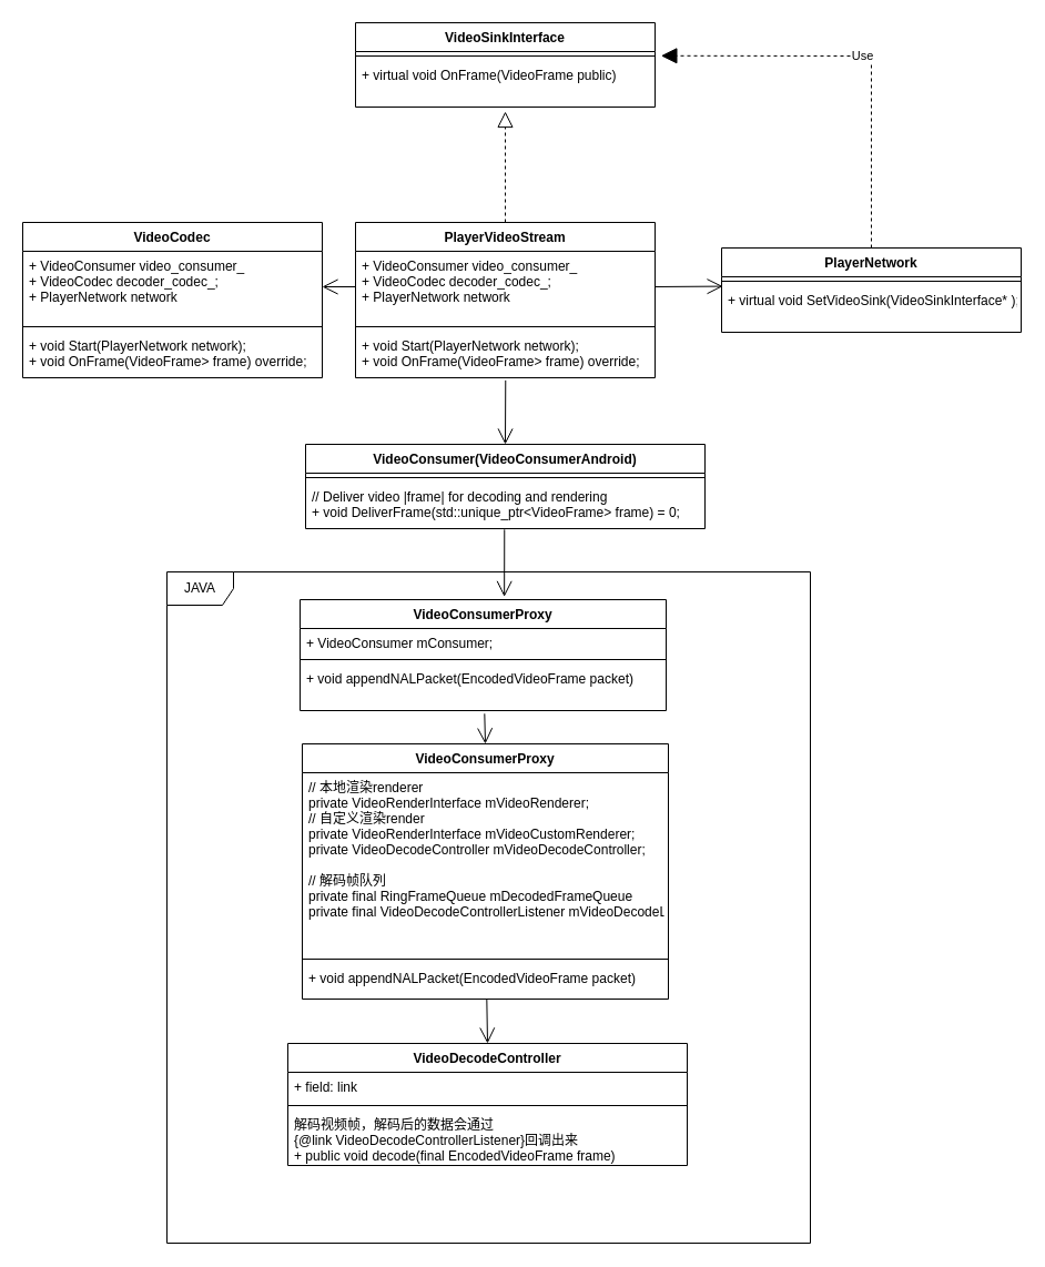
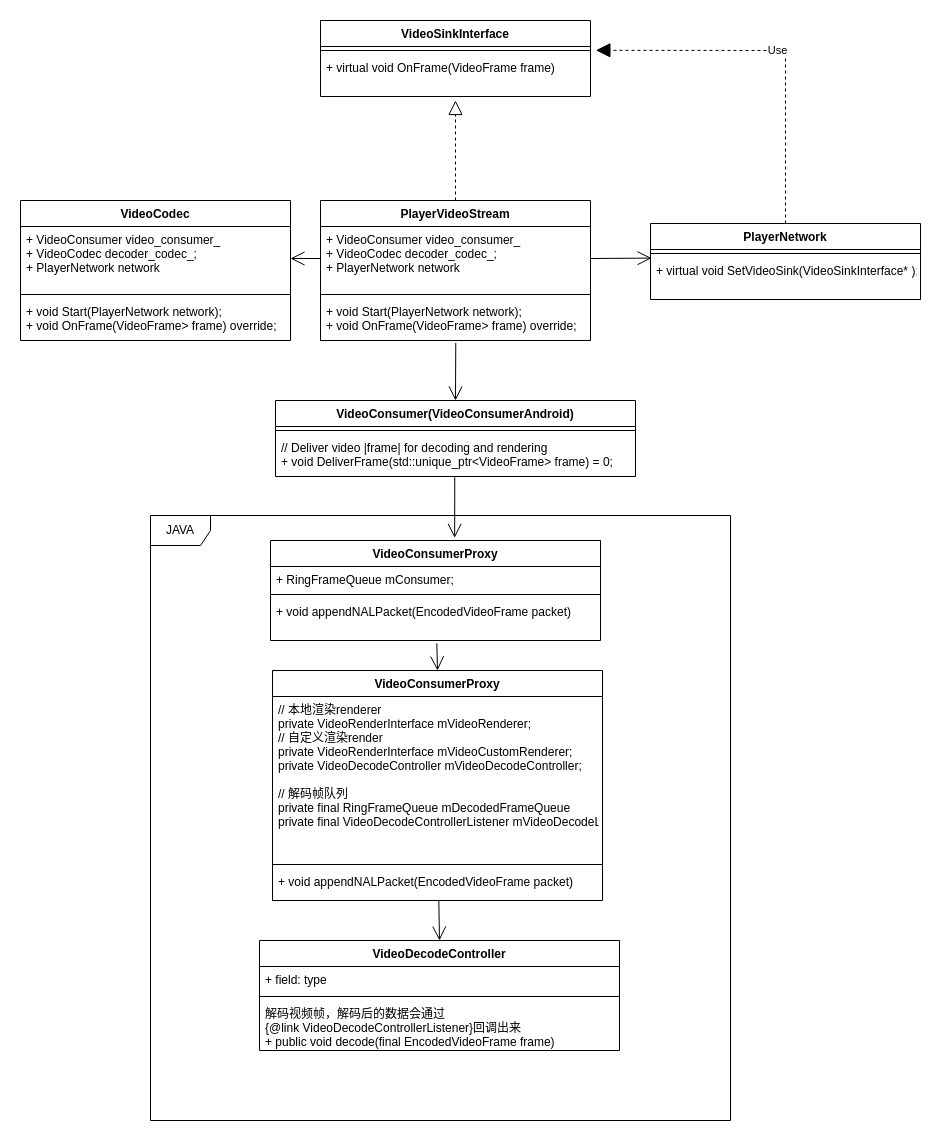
  <mxCell id="0" />
  <mxCell id="1" parent="0" />
  <mxCell id="2" value="JAVA" style="shape=umlFrame;whiteSpace=wrap;html=1;" vertex="1" parent="1"><mxGeometry x="150" y="515" width="580" height="605" as="geometry" /></mxCell>
  <mxCell id="3" value="PlayerVideoStream" style="swimlane;fontStyle=1;align=center;verticalAlign=top;childLayout=stackLayout;horizontal=1;startSize=26;horizontalStack=0;resizeParent=1;resizeParentMax=0;resizeLast=0;collapsible=1;marginBottom=0;" vertex="1" parent="1"><mxGeometry x="320" y="200" width="270" height="140" as="geometry" /></mxCell>
  <mxCell id="4" value="+ VideoConsumer video_consumer_&#10;+ VideoCodec decoder_codec_;&#10;+ PlayerNetwork network" style="text;strokeColor=none;fillColor=none;align=left;verticalAlign=top;spacingLeft=4;spacingRight=4;overflow=hidden;rotatable=0;points=[[0,0.5],[1,0.5]];portConstraint=eastwest;" vertex="1" parent="3"><mxGeometry y="26" width="270" height="64" as="geometry" /></mxCell>
  <mxCell id="5" value="" style="line;strokeWidth=1;fillColor=none;align=left;verticalAlign=middle;spacingTop=-1;spacingLeft=3;spacingRight=3;rotatable=0;labelPosition=right;points=[];portConstraint=eastwest;" vertex="1" parent="3"><mxGeometry y="90" width="270" height="8" as="geometry" /></mxCell>
  <mxCell id="6" value="+ void Start(PlayerNetwork network);&#10;+ void OnFrame(VideoFrame&gt; frame) override;" style="text;strokeColor=none;fillColor=none;align=left;verticalAlign=top;spacingLeft=4;spacingRight=4;overflow=hidden;rotatable=0;points=[[0,0.5],[1,0.5]];portConstraint=eastwest;" vertex="1" parent="3"><mxGeometry y="98" width="270" height="42" as="geometry" /></mxCell>
  <mxCell id="7" value="VideoSinkInterface" style="swimlane;fontStyle=1;align=center;verticalAlign=top;childLayout=stackLayout;horizontal=1;startSize=26;horizontalStack=0;resizeParent=1;resizeParentMax=0;resizeLast=0;collapsible=1;marginBottom=0;" vertex="1" parent="1"><mxGeometry x="320" y="20" width="270" height="76" as="geometry" /></mxCell>
  <mxCell id="8" value="" style="line;strokeWidth=1;fillColor=none;align=left;verticalAlign=middle;spacingTop=-1;spacingLeft=3;spacingRight=3;rotatable=0;labelPosition=right;points=[];portConstraint=eastwest;" vertex="1" parent="7"><mxGeometry y="26" width="270" height="8" as="geometry" /></mxCell>
- <mxCell id="9" value="+ virtual void OnFrame(VideoFrame public)" style="text;strokeColor=none;fillColor=none;align=left;verticalAlign=top;spacingLeft=4;spacingRight=4;overflow=hidden;rotatable=0;points=[[0,0.5],[1,0.5]];portConstraint=eastwest;" vertex="1" parent="7"><mxGeometry y="34" width="270" height="42" as="geometry" /></mxCell>
+ <mxCell id="9" value="+ virtual void OnFrame(VideoFrame frame)" style="text;strokeColor=none;fillColor=none;align=left;verticalAlign=top;spacingLeft=4;spacingRight=4;overflow=hidden;rotatable=0;points=[[0,0.5],[1,0.5]];portConstraint=eastwest;" vertex="1" parent="7"><mxGeometry y="34" width="270" height="42" as="geometry" /></mxCell>
  <mxCell id="10" value="" style="endArrow=block;dashed=1;endFill=0;endSize=12;html=1;rounded=0;exitX=0.5;exitY=0;exitDx=0;exitDy=0;" edge="1" parent="1" source="3"><mxGeometry width="160" relative="1" as="geometry"><mxPoint x="230" y="250" as="sourcePoint" /><mxPoint x="455" y="100" as="targetPoint" /></mxGeometry></mxCell>
  <mxCell id="11" value="PlayerNetwork" style="swimlane;fontStyle=1;align=center;verticalAlign=top;childLayout=stackLayout;horizontal=1;startSize=26;horizontalStack=0;resizeParent=1;resizeParentMax=0;resizeLast=0;collapsible=1;marginBottom=0;" vertex="1" parent="1"><mxGeometry x="650" y="223" width="270" height="76" as="geometry" /></mxCell>
  <mxCell id="12" value="" style="line;strokeWidth=1;fillColor=none;align=left;verticalAlign=middle;spacingTop=-1;spacingLeft=3;spacingRight=3;rotatable=0;labelPosition=right;points=[];portConstraint=eastwest;" vertex="1" parent="11"><mxGeometry y="26" width="270" height="8" as="geometry" /></mxCell>
  <mxCell id="13" value="+ virtual void SetVideoSink(VideoSinkInterface* );" style="text;strokeColor=none;fillColor=none;align=left;verticalAlign=top;spacingLeft=4;spacingRight=4;overflow=hidden;rotatable=0;points=[[0,0.5],[1,0.5]];portConstraint=eastwest;" vertex="1" parent="11"><mxGeometry y="34" width="270" height="42" as="geometry" /></mxCell>
  <mxCell id="14" value="" style="endArrow=open;endFill=1;endSize=12;html=1;rounded=0;exitX=1;exitY=0.5;exitDx=0;exitDy=0;entryX=0.004;entryY=0.014;entryDx=0;entryDy=0;entryPerimeter=0;" edge="1" parent="1" source="4" target="13"><mxGeometry width="160" relative="1" as="geometry"><mxPoint x="420" y="250" as="sourcePoint" /><mxPoint x="650" y="248" as="targetPoint" /></mxGeometry></mxCell>
  <mxCell id="15" value="Use" style="endArrow=block;endSize=12;dashed=1;html=1;rounded=0;exitX=0.5;exitY=0;exitDx=0;exitDy=0;entryX=1.02;entryY=-0.1;entryDx=0;entryDy=0;entryPerimeter=0;" edge="1" parent="1" source="11" target="9"><mxGeometry width="160" relative="1" as="geometry"><mxPoint x="650" y="250" as="sourcePoint" /><mxPoint x="810" y="250" as="targetPoint" /><Array as="points"><mxPoint x="785" y="50" /></Array></mxGeometry></mxCell>
  <mxCell id="16" value="VideoCodec" style="swimlane;fontStyle=1;align=center;verticalAlign=top;childLayout=stackLayout;horizontal=1;startSize=26;horizontalStack=0;resizeParent=1;resizeParentMax=0;resizeLast=0;collapsible=1;marginBottom=0;" vertex="1" parent="1"><mxGeometry x="20" y="200" width="270" height="140" as="geometry" /></mxCell>
  <mxCell id="17" value="+ VideoConsumer video_consumer_&#10;+ VideoCodec decoder_codec_;&#10;+ PlayerNetwork network" style="text;strokeColor=none;fillColor=none;align=left;verticalAlign=top;spacingLeft=4;spacingRight=4;overflow=hidden;rotatable=0;points=[[0,0.5],[1,0.5]];portConstraint=eastwest;" vertex="1" parent="16"><mxGeometry y="26" width="270" height="64" as="geometry" /></mxCell>
  <mxCell id="18" value="" style="line;strokeWidth=1;fillColor=none;align=left;verticalAlign=middle;spacingTop=-1;spacingLeft=3;spacingRight=3;rotatable=0;labelPosition=right;points=[];portConstraint=eastwest;" vertex="1" parent="16"><mxGeometry y="90" width="270" height="8" as="geometry" /></mxCell>
  <mxCell id="19" value="+ void Start(PlayerNetwork network);&#10;+ void OnFrame(VideoFrame&gt; frame) override;" style="text;strokeColor=none;fillColor=none;align=left;verticalAlign=top;spacingLeft=4;spacingRight=4;overflow=hidden;rotatable=0;points=[[0,0.5],[1,0.5]];portConstraint=eastwest;" vertex="1" parent="16"><mxGeometry y="98" width="270" height="42" as="geometry" /></mxCell>
  <mxCell id="20" value="VideoConsumer(VideoConsumerAndroid)" style="swimlane;fontStyle=1;align=center;verticalAlign=top;childLayout=stackLayout;horizontal=1;startSize=26;horizontalStack=0;resizeParent=1;resizeParentMax=0;resizeLast=0;collapsible=1;marginBottom=0;" vertex="1" parent="1"><mxGeometry x="275" y="400" width="360" height="76" as="geometry" /></mxCell>
  <mxCell id="21" value="" style="line;strokeWidth=1;fillColor=none;align=left;verticalAlign=middle;spacingTop=-1;spacingLeft=3;spacingRight=3;rotatable=0;labelPosition=right;points=[];portConstraint=eastwest;" vertex="1" parent="20"><mxGeometry y="26" width="360" height="8" as="geometry" /></mxCell>
  <mxCell id="22" value=" // Deliver video |frame| for decoding and rendering&#10;+ void DeliverFrame(std::unique_ptr&lt;VideoFrame&gt; frame) = 0;" style="text;strokeColor=none;fillColor=none;align=left;verticalAlign=top;spacingLeft=4;spacingRight=4;overflow=hidden;rotatable=0;points=[[0,0.5],[1,0.5]];portConstraint=eastwest;" vertex="1" parent="20"><mxGeometry y="34" width="360" height="42" as="geometry" /></mxCell>
  <mxCell id="23" value="" style="endArrow=open;endFill=1;endSize=12;html=1;rounded=0;exitX=0;exitY=0.5;exitDx=0;exitDy=0;" edge="1" parent="1" source="4" target="17"><mxGeometry width="160" relative="1" as="geometry"><mxPoint x="300" y="310" as="sourcePoint" /><mxPoint x="460" y="310" as="targetPoint" /></mxGeometry></mxCell>
  <mxCell id="24" value="" style="endArrow=open;endFill=1;endSize=12;html=1;rounded=0;entryX=0.5;entryY=0;entryDx=0;entryDy=0;exitX=0.501;exitY=1.057;exitDx=0;exitDy=0;exitPerimeter=0;" edge="1" parent="1" source="6" target="20"><mxGeometry width="160" relative="1" as="geometry"><mxPoint x="300" y="310" as="sourcePoint" /><mxPoint x="460" y="310" as="targetPoint" /></mxGeometry></mxCell>
  <mxCell id="25" value="VideoConsumerProxy" style="swimlane;fontStyle=1;align=center;verticalAlign=top;childLayout=stackLayout;horizontal=1;startSize=26;horizontalStack=0;resizeParent=1;resizeParentMax=0;resizeLast=0;collapsible=1;marginBottom=0;" vertex="1" parent="1"><mxGeometry x="270" y="540" width="330" height="100" as="geometry" /></mxCell>
- <mxCell id="26" value="+ VideoConsumer mConsumer;" style="text;strokeColor=none;fillColor=none;align=left;verticalAlign=top;spacingLeft=4;spacingRight=4;overflow=hidden;rotatable=0;points=[[0,0.5],[1,0.5]];portConstraint=eastwest;" vertex="1" parent="25"><mxGeometry y="26" width="330" height="24" as="geometry" /></mxCell>
+ <mxCell id="26" value="+ RingFrameQueue mConsumer;" style="text;strokeColor=none;fillColor=none;align=left;verticalAlign=top;spacingLeft=4;spacingRight=4;overflow=hidden;rotatable=0;points=[[0,0.5],[1,0.5]];portConstraint=eastwest;" vertex="1" parent="25"><mxGeometry y="26" width="330" height="24" as="geometry" /></mxCell>
  <mxCell id="27" value="" style="line;strokeWidth=1;fillColor=none;align=left;verticalAlign=middle;spacingTop=-1;spacingLeft=3;spacingRight=3;rotatable=0;labelPosition=right;points=[];portConstraint=eastwest;" vertex="1" parent="25"><mxGeometry y="50" width="330" height="8" as="geometry" /></mxCell>
  <mxCell id="28" value="+ void appendNALPacket(EncodedVideoFrame packet)" style="text;strokeColor=none;fillColor=none;align=left;verticalAlign=top;spacingLeft=4;spacingRight=4;overflow=hidden;rotatable=0;points=[[0,0.5],[1,0.5]];portConstraint=eastwest;" vertex="1" parent="25"><mxGeometry y="58" width="330" height="42" as="geometry" /></mxCell>
  <mxCell id="29" value="" style="endArrow=open;endFill=1;endSize=12;html=1;rounded=0;entryX=0.558;entryY=-0.026;entryDx=0;entryDy=0;entryPerimeter=0;exitX=0.498;exitY=1.019;exitDx=0;exitDy=0;exitPerimeter=0;" edge="1" parent="1" source="22" target="25"><mxGeometry width="160" relative="1" as="geometry"><mxPoint x="439" y="470" as="sourcePoint" /><mxPoint x="465" y="410" as="targetPoint" /></mxGeometry></mxCell>
  <mxCell id="30" value="VideoConsumerProxy" style="swimlane;fontStyle=1;align=center;verticalAlign=top;childLayout=stackLayout;horizontal=1;startSize=26;horizontalStack=0;resizeParent=1;resizeParentMax=0;resizeLast=0;collapsible=1;marginBottom=0;" vertex="1" parent="1"><mxGeometry x="272" y="670" width="330" height="230" as="geometry" /></mxCell>
  <mxCell id="31" value="// 本地渲染renderer&#10;private VideoRenderInterface mVideoRenderer;&#10;// 自定义渲染render&#10;private VideoRenderInterface mVideoCustomRenderer;&#10;private VideoDecodeController mVideoDecodeController;&#10;&#10;// 解码帧队列&#10;private final RingFrameQueue mDecodedFrameQueue&#10;private final VideoDecodeControllerListener mVideoDecodeListener" style="text;strokeColor=none;fillColor=none;align=left;verticalAlign=top;spacingLeft=4;spacingRight=4;overflow=hidden;rotatable=0;points=[[0,0.5],[1,0.5]];portConstraint=eastwest;" vertex="1" parent="30"><mxGeometry y="26" width="330" height="164" as="geometry" /></mxCell>
  <mxCell id="32" value="" style="line;strokeWidth=1;fillColor=none;align=left;verticalAlign=middle;spacingTop=-1;spacingLeft=3;spacingRight=3;rotatable=0;labelPosition=right;points=[];portConstraint=eastwest;" vertex="1" parent="30"><mxGeometry y="190" width="330" height="8" as="geometry" /></mxCell>
  <mxCell id="33" value="+ void appendNALPacket(EncodedVideoFrame packet)" style="text;strokeColor=none;fillColor=none;align=left;verticalAlign=top;spacingLeft=4;spacingRight=4;overflow=hidden;rotatable=0;points=[[0,0.5],[1,0.5]];portConstraint=eastwest;" vertex="1" parent="30"><mxGeometry y="198" width="330" height="32" as="geometry" /></mxCell>
  <mxCell id="34" value="" style="endArrow=open;endFill=1;endSize=12;html=1;rounded=0;entryX=0.5;entryY=0;entryDx=0;entryDy=0;exitX=0.504;exitY=1.067;exitDx=0;exitDy=0;exitPerimeter=0;" edge="1" parent="1" source="28" target="30"><mxGeometry width="160" relative="1" as="geometry"><mxPoint x="449" y="480" as="sourcePoint" /><mxPoint x="448.14" y="547.4" as="targetPoint" /></mxGeometry></mxCell>
  <mxCell id="35" value="VideoDecodeController" style="swimlane;fontStyle=1;align=center;verticalAlign=top;childLayout=stackLayout;horizontal=1;startSize=26;horizontalStack=0;resizeParent=1;resizeParentMax=0;resizeLast=0;collapsible=1;marginBottom=0;" vertex="1" parent="1"><mxGeometry x="259" y="940" width="360" height="110" as="geometry" /></mxCell>
- <mxCell id="36" value="+ field: link" style="text;strokeColor=none;fillColor=none;align=left;verticalAlign=top;spacingLeft=4;spacingRight=4;overflow=hidden;rotatable=0;points=[[0,0.5],[1,0.5]];portConstraint=eastwest;" vertex="1" parent="35"><mxGeometry y="26" width="360" height="26" as="geometry" /></mxCell>
+ <mxCell id="36" value="+ field: type" style="text;strokeColor=none;fillColor=none;align=left;verticalAlign=top;spacingLeft=4;spacingRight=4;overflow=hidden;rotatable=0;points=[[0,0.5],[1,0.5]];portConstraint=eastwest;" vertex="1" parent="35"><mxGeometry y="26" width="360" height="26" as="geometry" /></mxCell>
  <mxCell id="37" value="" style="line;strokeWidth=1;fillColor=none;align=left;verticalAlign=middle;spacingTop=-1;spacingLeft=3;spacingRight=3;rotatable=0;labelPosition=right;points=[];portConstraint=eastwest;" vertex="1" parent="35"><mxGeometry y="52" width="360" height="8" as="geometry" /></mxCell>
  <mxCell id="38" value="解码视频帧，解码后的数据会通过&#10;{@link VideoDecodeControllerListener}回调出来&#10;+ public void decode(final EncodedVideoFrame frame) " style="text;strokeColor=none;fillColor=none;align=left;verticalAlign=top;spacingLeft=4;spacingRight=4;overflow=hidden;rotatable=0;points=[[0,0.5],[1,0.5]];portConstraint=eastwest;" vertex="1" parent="35"><mxGeometry y="60" width="360" height="50" as="geometry" /></mxCell>
  <mxCell id="39" value="" style="endArrow=open;endFill=1;endSize=12;html=1;rounded=0;entryX=0.5;entryY=0;entryDx=0;entryDy=0;exitX=0.504;exitY=1;exitDx=0;exitDy=0;exitPerimeter=0;" edge="1" parent="1" source="33" target="35"><mxGeometry width="160" relative="1" as="geometry"><mxPoint x="300" y="850" as="sourcePoint" /><mxPoint x="460" y="850" as="targetPoint" /></mxGeometry></mxCell>
